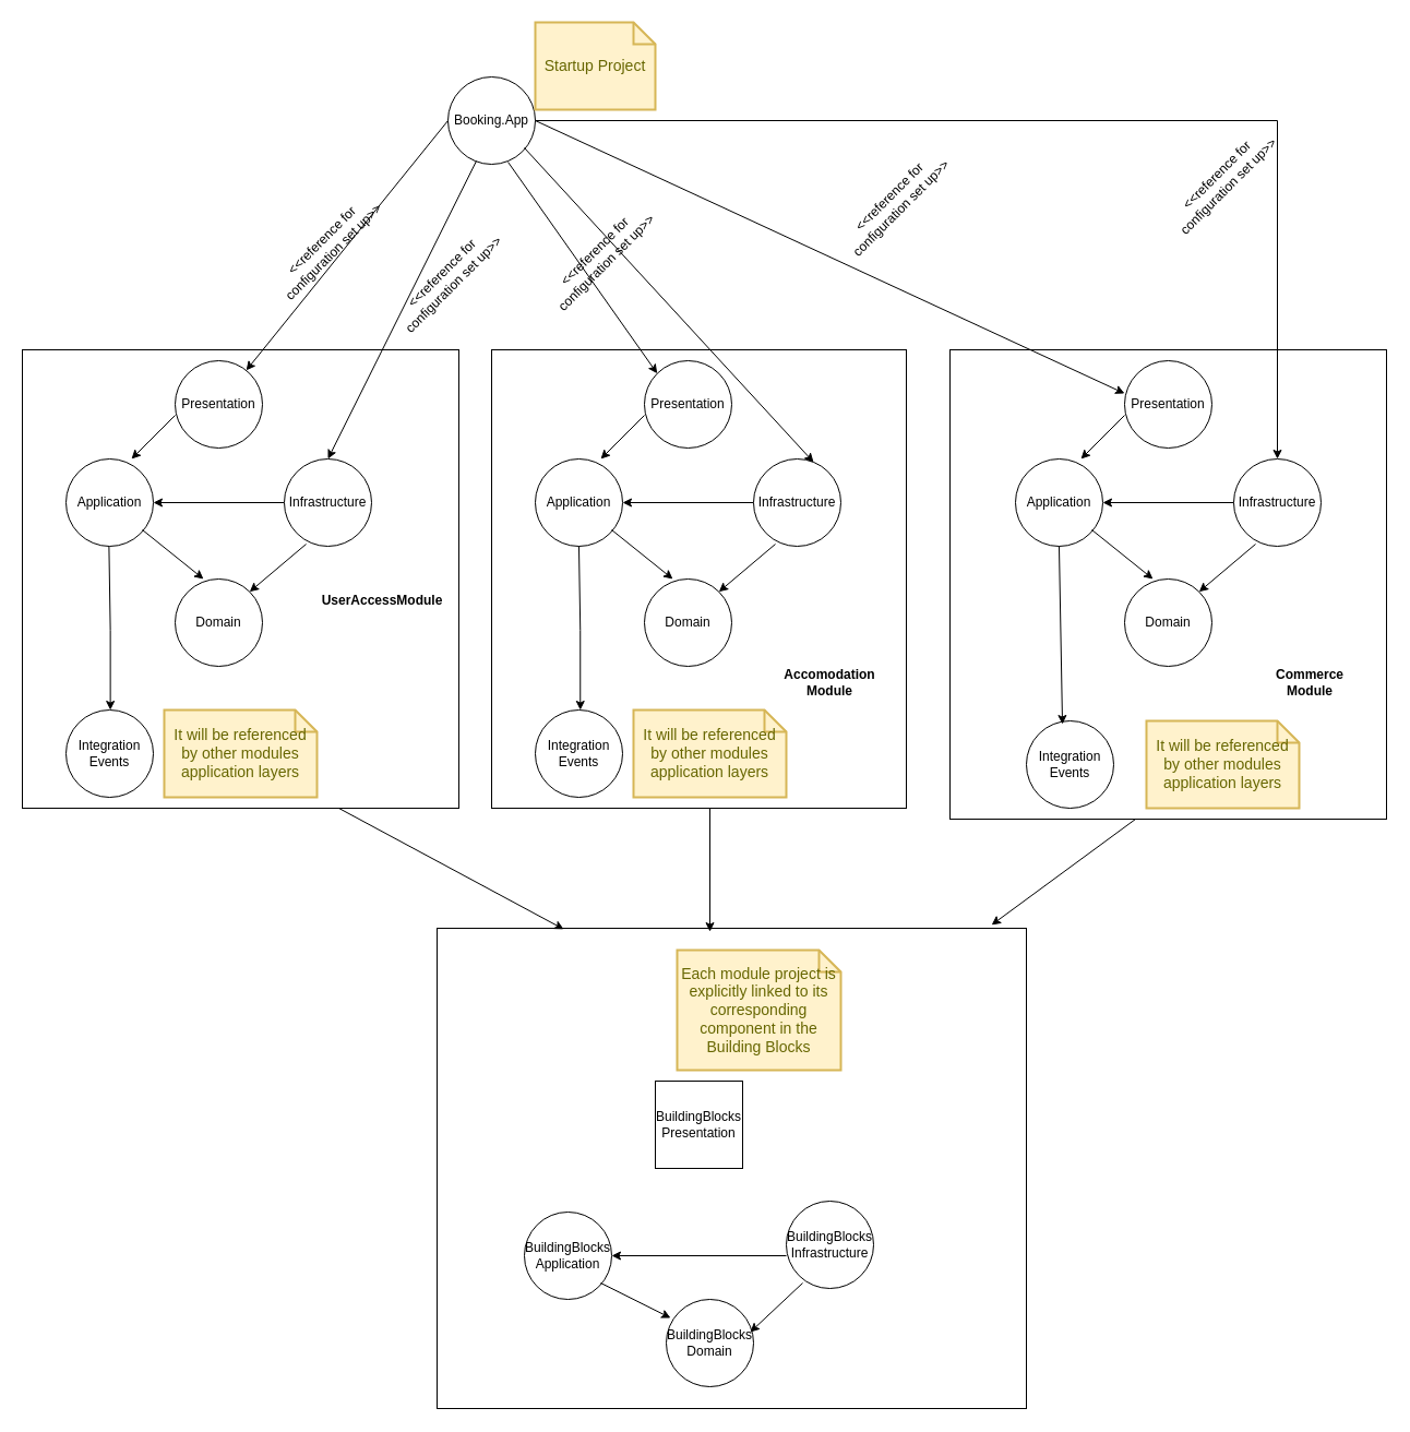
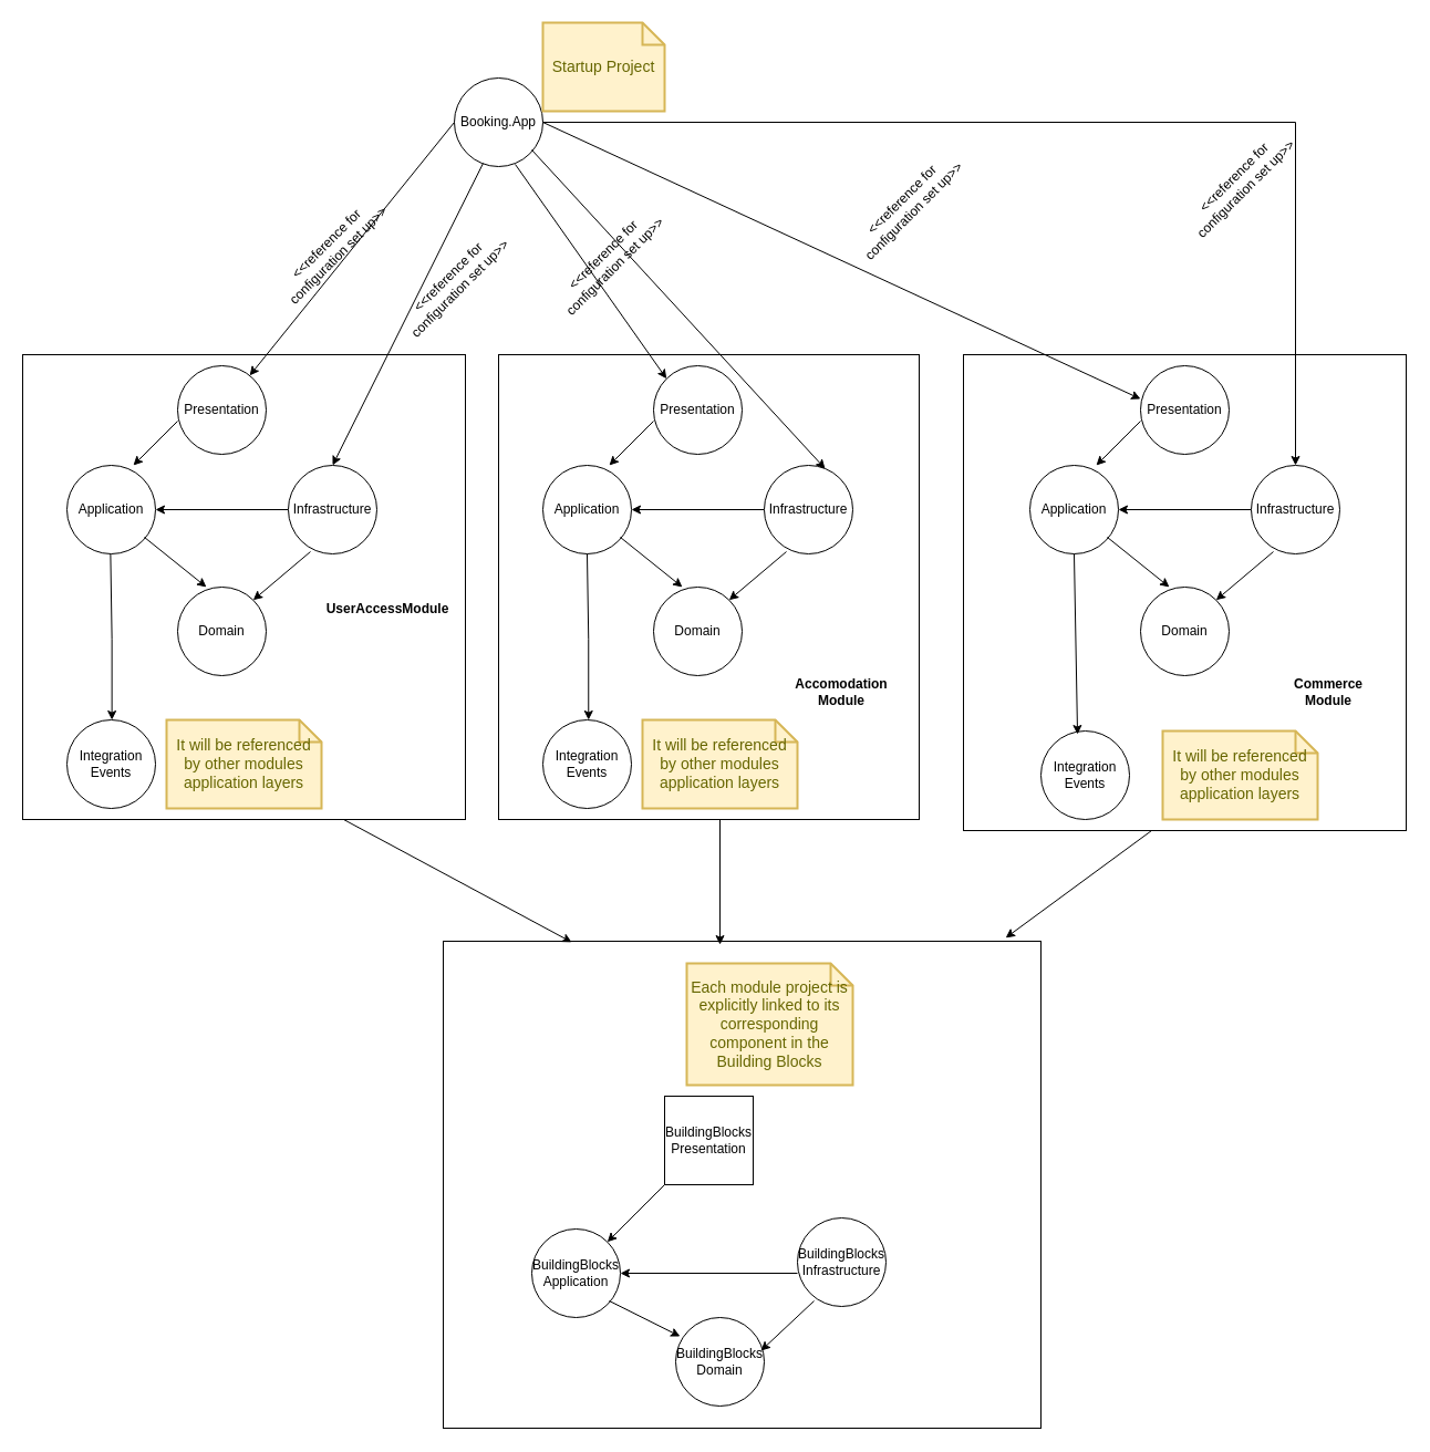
  <mxCell id="0" />
  <mxCell id="1" parent="0" />
  <mxCell id="2" value="" style="rounded=0;whiteSpace=wrap;html=1;" parent="1" vertex="1"><mxGeometry x="400" y="850" width="540" height="440" as="geometry" /></mxCell>
  <mxCell id="3" value="" style="rounded=0;whiteSpace=wrap;html=1;" parent="1" vertex="1"><mxGeometry x="870" y="320" width="400" height="430" as="geometry" /></mxCell>
  <mxCell id="4" value="" style="rounded=0;whiteSpace=wrap;html=1;" parent="1" vertex="1"><mxGeometry x="450" y="320" width="380" height="420" as="geometry" /></mxCell>
  <mxCell id="5" value="" style="rounded=0;whiteSpace=wrap;html=1;" parent="1" vertex="1"><mxGeometry x="20" y="320" width="400" height="420" as="geometry" /></mxCell>
  <mxCell id="6" style="edgeStyle=orthogonalEdgeStyle;rounded=0;orthogonalLoop=1;jettySize=auto;html=1;exitX=1;exitY=0.5;exitDx=0;exitDy=0;entryX=0.5;entryY=0;entryDx=0;entryDy=0;" parent="1" source="7" target="41" edge="1"><mxGeometry relative="1" as="geometry" /></mxCell>
  <mxCell id="7" value="Booking.App" style="ellipse;whiteSpace=wrap;html=1;aspect=fixed;" parent="1" vertex="1"><mxGeometry x="410" y="70" width="80" height="80" as="geometry" /></mxCell>
  <mxCell id="8" value="Startup Project" style="shape=note;strokeWidth=2;fontSize=14;size=20;whiteSpace=wrap;html=1;fillColor=#fff2cc;strokeColor=#d6b656;fontColor=#666600;" parent="1" vertex="1"><mxGeometry x="490" y="20" width="110.0" height="80" as="geometry" /></mxCell>
  <mxCell id="9" value="BuildingBlocks&lt;br&gt;Application" style="ellipse;whiteSpace=wrap;html=1;aspect=fixed;" parent="1" vertex="1"><mxGeometry x="480" y="1110" width="80" height="80" as="geometry" /></mxCell>
  <mxCell id="10" value="BuildingBlocks&lt;br&gt;Domain" style="ellipse;whiteSpace=wrap;html=1;aspect=fixed;" parent="1" vertex="1"><mxGeometry x="610" y="1190" width="80" height="80" as="geometry" /></mxCell>
  <mxCell id="11" value="BuildingBlocks&lt;br&gt;Infrastructure" style="ellipse;whiteSpace=wrap;html=1;aspect=fixed;" parent="1" vertex="1"><mxGeometry x="720" y="1100" width="80" height="80" as="geometry" /></mxCell>
  <mxCell id="12" value="Domain" style="ellipse;whiteSpace=wrap;html=1;aspect=fixed;" parent="1" vertex="1"><mxGeometry x="160" y="530" width="80" height="80" as="geometry" /></mxCell>
  <mxCell id="13" value="Application" style="ellipse;whiteSpace=wrap;html=1;aspect=fixed;" parent="1" vertex="1"><mxGeometry x="60" y="420" width="80" height="80" as="geometry" /></mxCell>
  <mxCell id="14" style="edgeStyle=orthogonalEdgeStyle;rounded=0;orthogonalLoop=1;jettySize=auto;html=1;entryX=1;entryY=0.5;entryDx=0;entryDy=0;" parent="1" source="15" target="13" edge="1"><mxGeometry relative="1" as="geometry" /></mxCell>
  <mxCell id="15" value="Infrastructure" style="ellipse;whiteSpace=wrap;html=1;aspect=fixed;" parent="1" vertex="1"><mxGeometry x="260" y="420" width="80" height="80" as="geometry" /></mxCell>
  <mxCell id="16" value="BuildingBlocks&lt;br&gt;Presentation" style="whiteSpace=wrap;html=1;aspect=fixed;rounded=0;" parent="1" vertex="1"><mxGeometry x="600" y="990" width="80" height="80" as="geometry" /></mxCell>
  <mxCell id="17" value="Presentation" style="ellipse;whiteSpace=wrap;html=1;aspect=fixed;" parent="1" vertex="1"><mxGeometry x="160" y="330" width="80" height="80" as="geometry" /></mxCell>
  <mxCell id="18" value="" style="endArrow=classic;html=1;rounded=0;exitX=0;exitY=0.5;exitDx=0;exitDy=0;" parent="1" source="7" target="17" edge="1"><mxGeometry width="50" height="50" relative="1" as="geometry"><mxPoint x="250" y="260" as="sourcePoint" /><mxPoint x="300" y="210" as="targetPoint" /></mxGeometry></mxCell>
  <mxCell id="19" value="" style="endArrow=classic;html=1;rounded=0;exitX=0.325;exitY=0.963;exitDx=0;exitDy=0;exitPerimeter=0;entryX=0.5;entryY=0;entryDx=0;entryDy=0;" parent="1" source="7" target="15" edge="1"><mxGeometry width="50" height="50" relative="1" as="geometry"><mxPoint x="480" y="380" as="sourcePoint" /><mxPoint x="530" y="330" as="targetPoint" /></mxGeometry></mxCell>
  <mxCell id="20" value="&amp;lt;&amp;lt;reference for configuration set up&amp;gt;&amp;gt;" style="text;html=1;strokeColor=none;fillColor=none;align=center;verticalAlign=middle;whiteSpace=wrap;rounded=0;rotation=-45;" parent="1" vertex="1"><mxGeometry x="340" y="240" width="140" height="30" as="geometry" /></mxCell>
  <mxCell id="21" value="" style="endArrow=classic;html=1;rounded=0;entryX=0.325;entryY=0;entryDx=0;entryDy=0;entryPerimeter=0;" parent="1" target="12" edge="1"><mxGeometry width="50" height="50" relative="1" as="geometry"><mxPoint x="130" y="485" as="sourcePoint" /><mxPoint x="180" y="435" as="targetPoint" /></mxGeometry></mxCell>
  <mxCell id="22" value="" style="endArrow=classic;html=1;rounded=0;exitX=0.25;exitY=0.975;exitDx=0;exitDy=0;exitPerimeter=0;entryX=1;entryY=0;entryDx=0;entryDy=0;" parent="1" source="15" target="12" edge="1"><mxGeometry width="50" height="50" relative="1" as="geometry"><mxPoint x="360" y="570" as="sourcePoint" /><mxPoint x="410" y="520" as="targetPoint" /></mxGeometry></mxCell>
  <mxCell id="23" value="" style="endArrow=classic;html=1;rounded=0;entryX=0.75;entryY=0;entryDx=0;entryDy=0;entryPerimeter=0;" parent="1" target="13" edge="1"><mxGeometry width="50" height="50" relative="1" as="geometry"><mxPoint x="160" y="380" as="sourcePoint" /><mxPoint x="210" y="330" as="targetPoint" /></mxGeometry></mxCell>
  <mxCell id="24" value="&amp;lt;&amp;lt;reference for configuration set up&amp;gt;&amp;gt;" style="text;html=1;strokeColor=none;fillColor=none;align=center;verticalAlign=middle;whiteSpace=wrap;rounded=0;rotation=-45;" parent="1" vertex="1"><mxGeometry x="230" y="210" width="140" height="30" as="geometry" /></mxCell>
+ <mxCell id="25" value="" style="endArrow=classic;html=1;rounded=0;exitX=0;exitY=1;exitDx=0;exitDy=0;entryX=1;entryY=0;entryDx=0;entryDy=0;" parent="1" source="16" target="9" edge="1"><mxGeometry width="50" height="50" relative="1" as="geometry"><mxPoint x="530" y="1055" as="sourcePoint" /><mxPoint x="580" y="1005" as="targetPoint" /></mxGeometry></mxCell>
  <mxCell id="26" value="" style="endArrow=classic;html=1;rounded=0;entryX=0.05;entryY=0.213;entryDx=0;entryDy=0;entryPerimeter=0;" parent="1" target="10" edge="1"><mxGeometry width="50" height="50" relative="1" as="geometry"><mxPoint x="550" y="1175" as="sourcePoint" /><mxPoint x="612" y="1205" as="targetPoint" /></mxGeometry></mxCell>
  <mxCell id="27" value="" style="endArrow=classic;html=1;rounded=0;entryX=1;entryY=0.5;entryDx=0;entryDy=0;" parent="1" target="9" edge="1"><mxGeometry width="50" height="50" relative="1" as="geometry"><mxPoint x="720" y="1150" as="sourcePoint" /><mxPoint x="770" y="1100" as="targetPoint" /></mxGeometry></mxCell>
  <mxCell id="28" value="" style="endArrow=classic;html=1;rounded=0;entryX=0.963;entryY=0.375;entryDx=0;entryDy=0;entryPerimeter=0;" parent="1" target="10" edge="1"><mxGeometry width="50" height="50" relative="1" as="geometry"><mxPoint x="735" y="1175" as="sourcePoint" /><mxPoint x="785" y="1125" as="targetPoint" /></mxGeometry></mxCell>
  <mxCell id="29" value="Each module project is explicitly linked to its corresponding component in the Building Blocks" style="shape=note;strokeWidth=2;fontSize=14;size=20;whiteSpace=wrap;html=1;fillColor=#fff2cc;strokeColor=#d6b656;fontColor=#666600;" parent="1" vertex="1"><mxGeometry x="620" y="870" width="150" height="110" as="geometry" /></mxCell>
  <mxCell id="30" value="Domain" style="ellipse;whiteSpace=wrap;html=1;aspect=fixed;" parent="1" vertex="1"><mxGeometry x="590" y="530" width="80" height="80" as="geometry" /></mxCell>
  <mxCell id="31" value="Application" style="ellipse;whiteSpace=wrap;html=1;aspect=fixed;" parent="1" vertex="1"><mxGeometry x="490" y="420" width="80" height="80" as="geometry" /></mxCell>
  <mxCell id="32" style="edgeStyle=orthogonalEdgeStyle;rounded=0;orthogonalLoop=1;jettySize=auto;html=1;entryX=1;entryY=0.5;entryDx=0;entryDy=0;" parent="1" source="33" target="31" edge="1"><mxGeometry relative="1" as="geometry" /></mxCell>
  <mxCell id="33" value="Infrastructure" style="ellipse;whiteSpace=wrap;html=1;aspect=fixed;" parent="1" vertex="1"><mxGeometry x="690" y="420" width="80" height="80" as="geometry" /></mxCell>
  <mxCell id="34" value="Presentation" style="ellipse;whiteSpace=wrap;html=1;aspect=fixed;" parent="1" vertex="1"><mxGeometry x="590" y="330" width="80" height="80" as="geometry" /></mxCell>
  <mxCell id="35" value="" style="endArrow=classic;html=1;rounded=0;entryX=0.325;entryY=0;entryDx=0;entryDy=0;entryPerimeter=0;" parent="1" target="30" edge="1"><mxGeometry width="50" height="50" relative="1" as="geometry"><mxPoint x="560" y="485" as="sourcePoint" /><mxPoint x="610" y="435" as="targetPoint" /></mxGeometry></mxCell>
  <mxCell id="36" value="" style="endArrow=classic;html=1;rounded=0;exitX=0.25;exitY=0.975;exitDx=0;exitDy=0;exitPerimeter=0;entryX=1;entryY=0;entryDx=0;entryDy=0;" parent="1" source="33" target="30" edge="1"><mxGeometry width="50" height="50" relative="1" as="geometry"><mxPoint x="790" y="570" as="sourcePoint" /><mxPoint x="840" y="520" as="targetPoint" /></mxGeometry></mxCell>
  <mxCell id="37" value="" style="endArrow=classic;html=1;rounded=0;entryX=0.75;entryY=0;entryDx=0;entryDy=0;entryPerimeter=0;" parent="1" target="31" edge="1"><mxGeometry width="50" height="50" relative="1" as="geometry"><mxPoint x="590" y="380" as="sourcePoint" /><mxPoint x="640" y="330" as="targetPoint" /></mxGeometry></mxCell>
  <mxCell id="38" value="Domain" style="ellipse;whiteSpace=wrap;html=1;aspect=fixed;" parent="1" vertex="1"><mxGeometry x="1030" y="530" width="80" height="80" as="geometry" /></mxCell>
  <mxCell id="39" value="Application" style="ellipse;whiteSpace=wrap;html=1;aspect=fixed;" parent="1" vertex="1"><mxGeometry x="930" y="420" width="80" height="80" as="geometry" /></mxCell>
  <mxCell id="40" style="edgeStyle=orthogonalEdgeStyle;rounded=0;orthogonalLoop=1;jettySize=auto;html=1;entryX=1;entryY=0.5;entryDx=0;entryDy=0;" parent="1" source="41" target="39" edge="1"><mxGeometry relative="1" as="geometry" /></mxCell>
  <mxCell id="41" value="Infrastructure" style="ellipse;whiteSpace=wrap;html=1;aspect=fixed;" parent="1" vertex="1"><mxGeometry x="1130" y="420" width="80" height="80" as="geometry" /></mxCell>
  <mxCell id="42" value="Presentation" style="ellipse;whiteSpace=wrap;html=1;aspect=fixed;" parent="1" vertex="1"><mxGeometry x="1030" y="330" width="80" height="80" as="geometry" /></mxCell>
  <mxCell id="43" value="" style="endArrow=classic;html=1;rounded=0;entryX=0.325;entryY=0;entryDx=0;entryDy=0;entryPerimeter=0;" parent="1" target="38" edge="1"><mxGeometry width="50" height="50" relative="1" as="geometry"><mxPoint x="1000" y="485" as="sourcePoint" /><mxPoint x="1050" y="435" as="targetPoint" /></mxGeometry></mxCell>
  <mxCell id="44" value="" style="endArrow=classic;html=1;rounded=0;exitX=0.25;exitY=0.975;exitDx=0;exitDy=0;exitPerimeter=0;entryX=1;entryY=0;entryDx=0;entryDy=0;" parent="1" source="41" target="38" edge="1"><mxGeometry width="50" height="50" relative="1" as="geometry"><mxPoint x="1230" y="570" as="sourcePoint" /><mxPoint x="1280" y="520" as="targetPoint" /></mxGeometry></mxCell>
  <mxCell id="45" value="" style="endArrow=classic;html=1;rounded=0;entryX=0.75;entryY=0;entryDx=0;entryDy=0;entryPerimeter=0;" parent="1" target="39" edge="1"><mxGeometry width="50" height="50" relative="1" as="geometry"><mxPoint x="1030" y="380" as="sourcePoint" /><mxPoint x="1080" y="330" as="targetPoint" /></mxGeometry></mxCell>
  <mxCell id="46" value="" style="endArrow=classic;html=1;rounded=0;entryX=0;entryY=0;entryDx=0;entryDy=0;exitX=0.688;exitY=0.975;exitDx=0;exitDy=0;exitPerimeter=0;" parent="1" source="7" target="34" edge="1"><mxGeometry width="50" height="50" relative="1" as="geometry"><mxPoint x="480" y="380" as="sourcePoint" /><mxPoint x="530" y="330" as="targetPoint" /></mxGeometry></mxCell>
  <mxCell id="47" value="" style="endArrow=classic;html=1;rounded=0;entryX=0.688;entryY=0.038;entryDx=0;entryDy=0;entryPerimeter=0;" parent="1" target="33" edge="1"><mxGeometry width="50" height="50" relative="1" as="geometry"><mxPoint x="480" y="135" as="sourcePoint" /><mxPoint x="530" y="85" as="targetPoint" /></mxGeometry></mxCell>
  <mxCell id="48" value="" style="endArrow=classic;html=1;rounded=0;entryX=0;entryY=0.375;entryDx=0;entryDy=0;entryPerimeter=0;" parent="1" target="42" edge="1"><mxGeometry width="50" height="50" relative="1" as="geometry"><mxPoint x="490" y="110" as="sourcePoint" /><mxPoint x="540" y="60" as="targetPoint" /></mxGeometry></mxCell>
  <mxCell id="49" value="&amp;lt;&amp;lt;reference for configuration set up&amp;gt;&amp;gt;" style="text;html=1;strokeColor=none;fillColor=none;align=center;verticalAlign=middle;whiteSpace=wrap;rounded=0;rotation=-45;" parent="1" vertex="1"><mxGeometry x="480" y="220" width="140" height="30" as="geometry" /></mxCell>
  <mxCell id="50" value="&amp;lt;&amp;lt;reference for configuration set up&amp;gt;&amp;gt;" style="text;html=1;strokeColor=none;fillColor=none;align=center;verticalAlign=middle;whiteSpace=wrap;rounded=0;rotation=-45;" parent="1" vertex="1"><mxGeometry x="750" y="170" width="140" height="30" as="geometry" /></mxCell>
  <mxCell id="51" value="Integration&lt;br&gt;Events" style="ellipse;whiteSpace=wrap;html=1;aspect=fixed;" parent="1" vertex="1"><mxGeometry x="60" y="650" width="80" height="80" as="geometry" /></mxCell>
  <mxCell id="52" value="Integration&lt;br&gt;Events" style="ellipse;whiteSpace=wrap;html=1;aspect=fixed;" parent="1" vertex="1"><mxGeometry x="490" y="650" width="80" height="80" as="geometry" /></mxCell>
  <mxCell id="53" value="Integration&lt;br&gt;Events" style="ellipse;whiteSpace=wrap;html=1;aspect=fixed;" parent="1" vertex="1"><mxGeometry x="940" y="660" width="80" height="80" as="geometry" /></mxCell>
  <mxCell id="54" value="" style="endArrow=classic;html=1;rounded=0;entryX=0.413;entryY=0.038;entryDx=0;entryDy=0;entryPerimeter=0;" parent="1" target="53" edge="1"><mxGeometry width="50" height="50" relative="1" as="geometry"><mxPoint x="970" y="500" as="sourcePoint" /><mxPoint x="1020" y="450" as="targetPoint" /></mxGeometry></mxCell>
  <mxCell id="55" value="" style="endArrow=classic;html=1;rounded=0;entryX=0.413;entryY=0.038;entryDx=0;entryDy=0;entryPerimeter=0;exitX=0.5;exitY=1;exitDx=0;exitDy=0;" parent="1" source="31" edge="1"><mxGeometry width="50" height="50" relative="1" as="geometry"><mxPoint x="528.75" y="507" as="sourcePoint" /><mxPoint x="531.25" y="650" as="targetPoint" /><Array as="points"><mxPoint x="531.25" y="577" /></Array></mxGeometry></mxCell>
  <mxCell id="56" value="" style="endArrow=classic;html=1;rounded=0;entryX=0.413;entryY=0.038;entryDx=0;entryDy=0;entryPerimeter=0;exitX=0.5;exitY=1;exitDx=0;exitDy=0;" parent="1" edge="1"><mxGeometry width="50" height="50" relative="1" as="geometry"><mxPoint x="99.38" y="500" as="sourcePoint" /><mxPoint x="100.63" y="650" as="targetPoint" /><Array as="points"><mxPoint x="100.63" y="577" /></Array></mxGeometry></mxCell>
  <mxCell id="57" value="It will be referenced by other modules application layers" style="shape=note;strokeWidth=2;fontSize=14;size=20;whiteSpace=wrap;html=1;fillColor=#fff2cc;strokeColor=#d6b656;fontColor=#666600;" parent="1" vertex="1"><mxGeometry x="150" y="650" width="140" height="80" as="geometry" /></mxCell>
  <mxCell id="58" value="It will be referenced by other modules application layers" style="shape=note;strokeWidth=2;fontSize=14;size=20;whiteSpace=wrap;html=1;fillColor=#fff2cc;strokeColor=#d6b656;fontColor=#666600;" parent="1" vertex="1"><mxGeometry x="580" y="650" width="140" height="80" as="geometry" /></mxCell>
  <mxCell id="59" value="It will be referenced by other modules application layers" style="shape=note;strokeWidth=2;fontSize=14;size=20;whiteSpace=wrap;html=1;fillColor=#fff2cc;strokeColor=#d6b656;fontColor=#666600;" parent="1" vertex="1"><mxGeometry x="1050" y="660" width="140" height="80" as="geometry" /></mxCell>
  <mxCell id="60" value="&lt;b&gt;UserAccessModule&lt;/b&gt;" style="text;html=1;strokeColor=none;fillColor=none;align=center;verticalAlign=middle;whiteSpace=wrap;rounded=0;" parent="1" vertex="1"><mxGeometry x="320" y="535" width="60" height="30" as="geometry" /></mxCell>
  <mxCell id="61" value="&lt;b style=&quot;border-color: var(--border-color);&quot;&gt;Accomodation Module&lt;/b&gt;" style="text;html=1;strokeColor=none;fillColor=none;align=center;verticalAlign=middle;whiteSpace=wrap;rounded=0;" parent="1" vertex="1"><mxGeometry x="730" y="610" width="60" height="30" as="geometry" /></mxCell>
  <mxCell id="62" value="&lt;b&gt;Commerce Module&lt;/b&gt;" style="text;html=1;strokeColor=none;fillColor=none;align=center;verticalAlign=middle;whiteSpace=wrap;rounded=0;" parent="1" vertex="1"><mxGeometry x="1170" y="610" width="60" height="30" as="geometry" /></mxCell>
  <mxCell id="63" value="" style="endArrow=classic;html=1;rounded=0;entryX=0.215;entryY=0.002;entryDx=0;entryDy=0;entryPerimeter=0;" parent="1" target="2" edge="1"><mxGeometry width="50" height="50" relative="1" as="geometry"><mxPoint x="310" y="740" as="sourcePoint" /><mxPoint x="360" y="690" as="targetPoint" /></mxGeometry></mxCell>
  <mxCell id="64" value="" style="endArrow=classic;html=1;rounded=0;entryX=0.463;entryY=0.007;entryDx=0;entryDy=0;entryPerimeter=0;" parent="1" target="2" edge="1"><mxGeometry width="50" height="50" relative="1" as="geometry"><mxPoint x="650" y="740" as="sourcePoint" /><mxPoint x="700" y="690" as="targetPoint" /></mxGeometry></mxCell>
  <mxCell id="65" value="" style="endArrow=classic;html=1;rounded=0;entryX=0.941;entryY=-0.007;entryDx=0;entryDy=0;entryPerimeter=0;" parent="1" target="2" edge="1"><mxGeometry width="50" height="50" relative="1" as="geometry"><mxPoint x="1040" y="750" as="sourcePoint" /><mxPoint x="1090" y="700" as="targetPoint" /></mxGeometry></mxCell>
  <mxCell id="66" value="&amp;lt;&amp;lt;reference for configuration set up&amp;gt;&amp;gt;" style="text;html=1;strokeColor=none;fillColor=none;align=center;verticalAlign=middle;whiteSpace=wrap;rounded=0;rotation=-45;" vertex="1" parent="1"><mxGeometry x="1050" y="150" width="140" height="30" as="geometry" /></mxCell>
